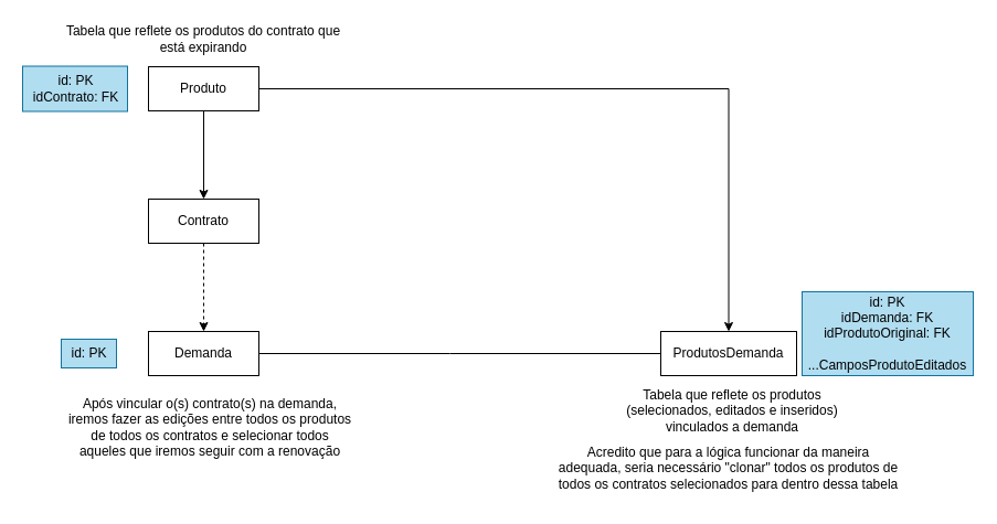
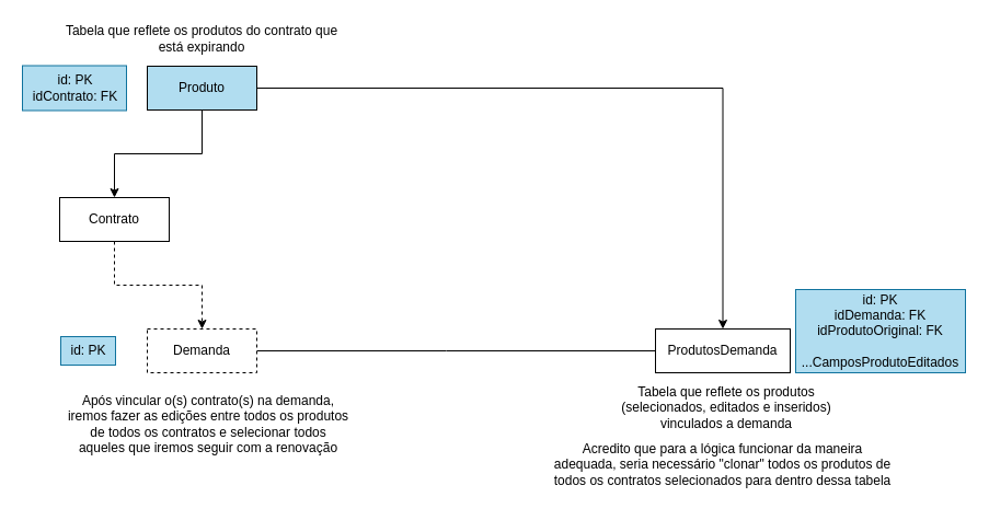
  <mxCell id="0" />
  <mxCell id="1" parent="0" />
  <mxCell id="2" style="edgeStyle=orthogonalEdgeStyle;rounded=0;orthogonalLoop=1;jettySize=auto;html=1;entryX=0.5;entryY=0;entryDx=0;entryDy=0;dashed=1;" parent="1" source="3" target="5" edge="1"><mxGeometry relative="1" as="geometry" /></mxCell>
- <mxCell id="3" value="Contrato" style="whiteSpace=wrap;html=1;align=center;" parent="1" vertex="1"><mxGeometry x="134" y="180" width="100" height="40" as="geometry" /></mxCell>
+ <mxCell id="3" value="Contrato" style="whiteSpace=wrap;html=1;align=center;" parent="1" vertex="1"><mxGeometry x="54" y="180" width="100" height="40" as="geometry" /></mxCell>
  <mxCell id="4" style="edgeStyle=orthogonalEdgeStyle;rounded=0;orthogonalLoop=1;jettySize=auto;html=1;entryX=0;entryY=0.5;entryDx=0;entryDy=0;endArrow=none;" parent="1" source="5" target="9" edge="1"><mxGeometry relative="1" as="geometry"><Array as="points"><mxPoint x="407" y="320" /></Array></mxGeometry></mxCell>
- <mxCell id="5" value="Demanda" style="whiteSpace=wrap;html=1;align=center;" parent="1" vertex="1"><mxGeometry x="134" y="300" width="100" height="40" as="geometry" /></mxCell>
+ <mxCell id="5" value="Demanda" style="whiteSpace=wrap;html=1;align=center;dashed=1;" parent="1" vertex="1"><mxGeometry x="134" y="300" width="100" height="40" as="geometry" /></mxCell>
  <mxCell id="6" style="edgeStyle=orthogonalEdgeStyle;rounded=0;orthogonalLoop=1;jettySize=auto;html=1;entryX=0.5;entryY=0;entryDx=0;entryDy=0;" parent="1" source="8" target="3" edge="1"><mxGeometry relative="1" as="geometry" /></mxCell>
  <mxCell id="7" style="edgeStyle=orthogonalEdgeStyle;rounded=0;orthogonalLoop=1;jettySize=auto;html=1;entryX=0.5;entryY=0;entryDx=0;entryDy=0;" parent="1" source="8" target="9" edge="1"><mxGeometry relative="1" as="geometry" /></mxCell>
- <mxCell id="8" value="Produto" style="whiteSpace=wrap;html=1;align=center;" parent="1" vertex="1"><mxGeometry x="134" y="60" width="100" height="40" as="geometry" /></mxCell>
+ <mxCell id="8" value="Produto" style="whiteSpace=wrap;html=1;align=center;fillColor=#b1ddf0;" parent="1" vertex="1"><mxGeometry x="134" y="60" width="100" height="40" as="geometry" /></mxCell>
  <mxCell id="9" value="ProdutosDemanda" style="whiteSpace=wrap;html=1;align=center;" parent="1" vertex="1"><mxGeometry x="598" y="300" width="123" height="40" as="geometry" /></mxCell>
  <mxCell id="10" value="Tabela que reflete os produtos do contrato que está expirando" style="text;html=1;strokeColor=none;fillColor=none;align=center;verticalAlign=middle;whiteSpace=wrap;rounded=0;" parent="1" vertex="1"><mxGeometry x="54" y="20" width="260" height="30" as="geometry" /></mxCell>
  <mxCell id="11" value="Após vincular o(s) contrato(s) na demanda, iremos fazer as edições entre todos os produtos de todos os contratos e selecionar todos aqueles que iremos seguir com a renovação" style="text;html=1;strokeColor=none;fillColor=none;align=center;verticalAlign=middle;whiteSpace=wrap;rounded=0;" parent="1" vertex="1"><mxGeometry x="60" y="372" width="260" height="30" as="geometry" /></mxCell>
  <mxCell id="12" value="Tabela que reflete os produtos &lt;br&gt;(selecionados, editados e inseridos)&lt;br&gt;vinculados a demanda" style="text;html=1;strokeColor=none;fillColor=none;align=center;verticalAlign=middle;whiteSpace=wrap;rounded=0;" parent="1" vertex="1"><mxGeometry x="533" y="357" width="260" height="30" as="geometry" /></mxCell>
  <mxCell id="13" value="Acredito que para a lógica funcionar da maneira adequada, seria necessário &quot;clonar&quot; todos os produtos de todos os contratos selecionados para dentro dessa tabela" style="text;html=1;strokeColor=none;fillColor=none;align=center;verticalAlign=middle;whiteSpace=wrap;rounded=0;" parent="1" vertex="1"><mxGeometry x="504" y="395" width="311" height="58" as="geometry" /></mxCell>
  <mxCell id="14" value="id: PK&lt;br&gt;idDemanda: FK&lt;br&gt;idProdutoOriginal: FK&lt;br&gt;&lt;br&gt;...CamposProdutoEditados" style="text;html=1;strokeColor=#10739e;fillColor=#b1ddf0;align=center;verticalAlign=middle;whiteSpace=wrap;rounded=0;" parent="1" vertex="1"><mxGeometry x="726" y="264" width="155" height="76" as="geometry" /></mxCell>
  <mxCell id="15" value="id: PK" style="text;html=1;align=center;verticalAlign=middle;resizable=0;points=[];autosize=1;strokeColor=#10739e;fillColor=#b1ddf0;" parent="1" vertex="1"><mxGeometry x="55" y="307" width="50" height="26" as="geometry" /></mxCell>
  <mxCell id="16" value="id: PK&lt;br&gt;idContrato: FK" style="text;html=1;align=center;verticalAlign=middle;resizable=0;points=[];autosize=1;strokeColor=#10739e;fillColor=#b1ddf0;" parent="1" vertex="1"><mxGeometry x="20" y="59.5" width="95" height="41" as="geometry" /></mxCell>
